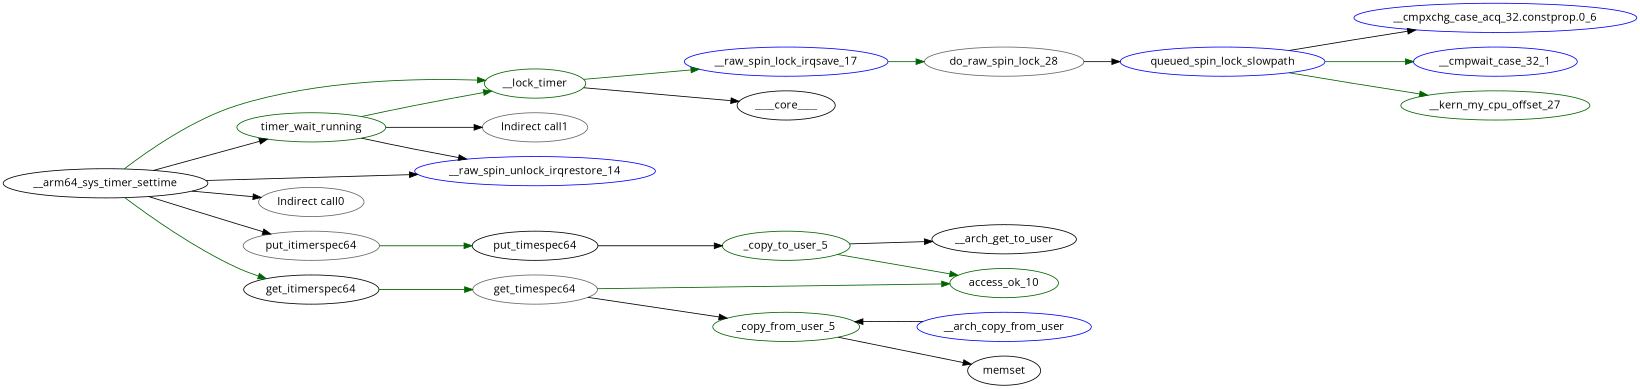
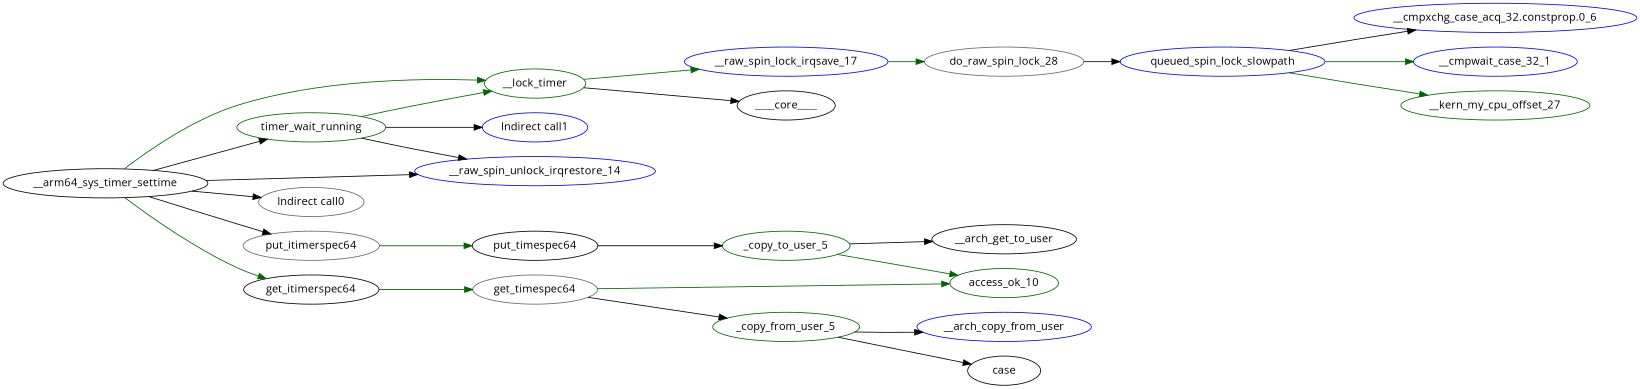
  digraph {
    fontname="Open Sans"
    rankdir=LR
    node [color=blue fontname="Open Sans"]
    edge [color=black fontname="Open Sans"]
    queued_spin_lock_slowpath
    "__cmpxchg_case_acq_32.constprop.0_6"
    __cmpwait_case_32_1
    __kern_my_cpu_offset_27 [color=darkgreen]
    ____core____ [color=black]
    do_raw_spin_lock_28 [color=gray40]
    access_ok_10 [color=darkgreen]
    _copy_from_user_5 [color=darkgreen]
    __arch_copy_from_user
-   memset [color=black]
+   memset [color=black label=case]
    _copy_to_user_5 [color=darkgreen]
    n12 [color=black label=__arch_get_to_user]
    "Indirect call0" [color=gray40]
    __raw_spin_lock_irqsave_17
    get_itimerspec64 [color=black]
    get_timespec64 [color=gray40]
    put_timespec64 [color=black]
    __lock_timer [color=darkgreen]
    timer_wait_running [color=darkgreen]
    __raw_spin_unlock_irqrestore_14
-   "Indirect call1" [color=gray40]
+   "Indirect call1"
    __arm64_sys_timer_settime [color=black]
    put_itimerspec64 [color=gray40]
    queued_spin_lock_slowpath -> "__cmpxchg_case_acq_32.constprop.0_6"
    queued_spin_lock_slowpath -> __cmpwait_case_32_1 [color=darkgreen]
    queued_spin_lock_slowpath -> __kern_my_cpu_offset_27 [color=darkgreen]
    do_raw_spin_lock_28 -> queued_spin_lock_slowpath
-   __arch_copy_from_user -> _copy_from_user_5
+   _copy_from_user_5 -> __arch_copy_from_user
    _copy_from_user_5 -> memset
    _copy_to_user_5 -> access_ok_10 [color=darkgreen]
    _copy_to_user_5 -> n12
    __raw_spin_lock_irqsave_17 -> do_raw_spin_lock_28 [color=darkgreen]
    get_itimerspec64 -> get_timespec64 [color=darkgreen]
    get_timespec64 -> access_ok_10 [color=darkgreen]
    get_timespec64 -> _copy_from_user_5
    put_timespec64 -> _copy_to_user_5
    __lock_timer -> ____core____
    __lock_timer -> __raw_spin_lock_irqsave_17 [color=darkgreen]
    timer_wait_running -> __lock_timer [color=darkgreen]
    timer_wait_running -> __raw_spin_unlock_irqrestore_14
    timer_wait_running -> "Indirect call1"
    __arm64_sys_timer_settime -> "Indirect call0"
    __arm64_sys_timer_settime -> get_itimerspec64 [color=darkgreen]
    __arm64_sys_timer_settime -> __lock_timer [color=darkgreen]
    __arm64_sys_timer_settime -> timer_wait_running
    __arm64_sys_timer_settime -> __raw_spin_unlock_irqrestore_14
    __arm64_sys_timer_settime -> put_itimerspec64
    put_itimerspec64 -> put_timespec64 [color=darkgreen]
  }
